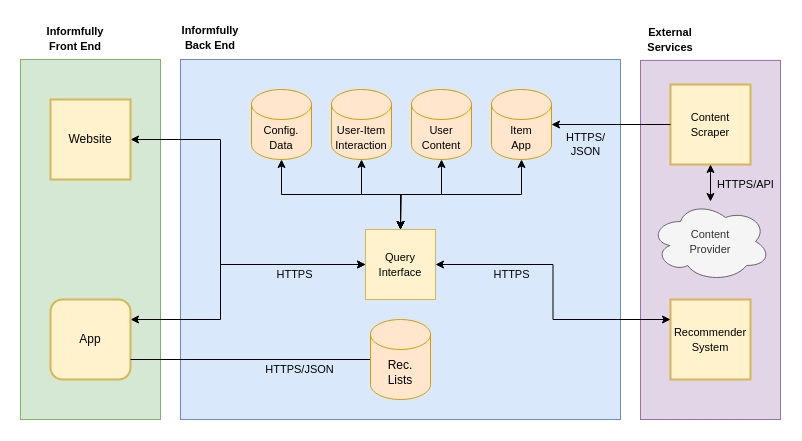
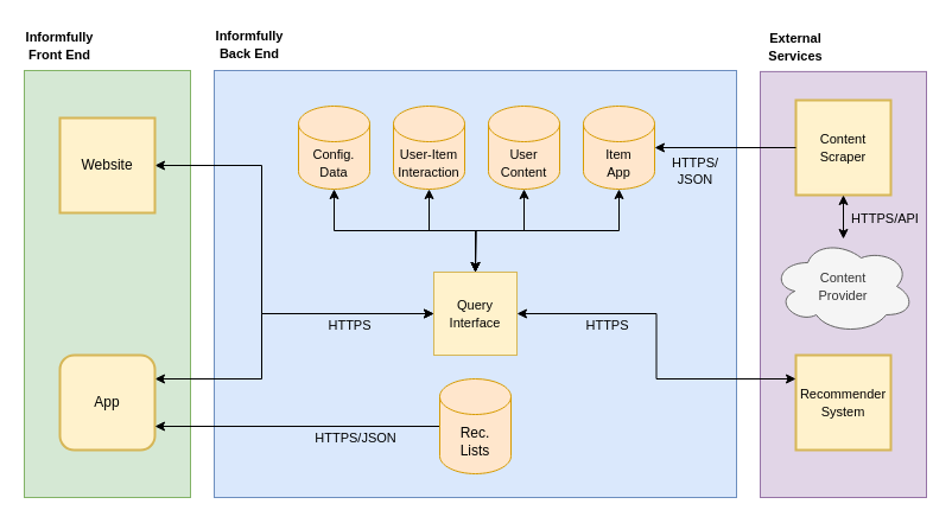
  <mxCell id="0" />
  <mxCell id="1" parent="0" />
  <mxCell id="2" value="" style="rounded=0;whiteSpace=wrap;html=1;fillColor=#dae8fc;strokeColor=#6c8ebf;fontStyle=0" parent="1" vertex="1"><mxGeometry x="180" y="59" width="440" height="360" as="geometry" /></mxCell>
  <mxCell id="3" value="" style="rounded=0;whiteSpace=wrap;html=1;fillColor=#e1d5e7;strokeColor=#9673a6;fontStyle=0" parent="1" vertex="1"><mxGeometry x="640" y="59.9" width="140" height="359.1" as="geometry" /></mxCell>
  <mxCell id="4" value="" style="rounded=0;whiteSpace=wrap;html=1;fillColor=#d5e8d4;strokeColor=#82b366;fontStyle=0" parent="1" vertex="1"><mxGeometry x="20" y="59" width="140" height="360" as="geometry" /></mxCell>
- <mxCell id="5" value="&lt;font style=&quot;font-size: 11px&quot;&gt;&lt;br&gt;Informfully&lt;br&gt;Front End&lt;/font&gt;" style="text;html=1;strokeColor=none;fillColor=none;align=center;verticalAlign=middle;whiteSpace=wrap;rounded=0;fontStyle=1" parent="1" vertex="1"><mxGeometry x="45" y="20" width="60" height="21" as="geometry" /></mxCell>
+ <mxCell id="5" value="&lt;font style=&quot;font-size: 11px&quot;&gt;&lt;br&gt;Informfully&lt;br&gt;Front End&lt;/font&gt;" style="text;html=1;strokeColor=none;fillColor=none;align=center;verticalAlign=middle;whiteSpace=wrap;rounded=0;fontStyle=1" parent="1" vertex="1"><mxGeometry x="20" y="20" width="60" height="21" as="geometry" /></mxCell>
  <mxCell id="6" value="&lt;font style=&quot;font-size: 11px&quot;&gt;&lt;br&gt;Informfully&lt;br&gt;Back End&lt;/font&gt;&lt;div&gt;&lt;/div&gt;" style="text;html=1;strokeColor=none;fillColor=none;align=center;verticalAlign=middle;whiteSpace=wrap;rounded=0;fontStyle=1" parent="1" vertex="1"><mxGeometry x="180" y="20" width="60" height="20" as="geometry" /></mxCell>
  <mxCell id="7" style="edgeStyle=orthogonalEdgeStyle;rounded=0;orthogonalLoop=1;jettySize=auto;html=1;exitX=1;exitY=0.25;exitDx=0;exitDy=0;entryX=0;entryY=0.5;entryDx=0;entryDy=0;startArrow=classic;startFill=1;strokeWidth=1;fontStyle=0" parent="1" source="8" target="22" edge="1"><mxGeometry relative="1" as="geometry"><Array as="points"><mxPoint x="220" y="319" /><mxPoint x="220" y="264" /></Array></mxGeometry></mxCell>
  <mxCell id="8" value="App" style="whiteSpace=wrap;html=1;aspect=fixed;fillColor=#fff2cc;strokeColor=#d6b656;strokeWidth=2;fontStyle=0;rounded=1;" parent="1" vertex="1"><mxGeometry x="50" y="299" width="80" height="80" as="geometry" /></mxCell>
  <mxCell id="9" value="HTTPS" style="edgeStyle=orthogonalEdgeStyle;rounded=0;orthogonalLoop=1;jettySize=auto;html=1;exitX=1;exitY=0.5;exitDx=0;exitDy=0;entryX=0;entryY=0.5;entryDx=0;entryDy=0;startArrow=classic;startFill=1;fontStyle=0;labelBackgroundColor=none;strokeWidth=1;" parent="1" source="10" target="22" edge="1"><mxGeometry x="0.611" y="-10" relative="1" as="geometry"><Array as="points"><mxPoint x="220" y="139" /><mxPoint x="220" y="264" /></Array><mxPoint x="-1" as="offset" /></mxGeometry></mxCell>
  <mxCell id="10" value="Website" style="whiteSpace=wrap;html=1;aspect=fixed;fillColor=#fff2cc;strokeColor=#d6b656;strokeWidth=2;fontStyle=0" parent="1" vertex="1"><mxGeometry x="50" y="99" width="80" height="80" as="geometry" /></mxCell>
- <mxCell id="11" value="&lt;span&gt;HTTPS/JSON&lt;/span&gt;" style="edgeStyle=orthogonalEdgeStyle;rounded=0;orthogonalLoop=1;jettySize=auto;html=1;entryX=1;entryY=0.75;entryDx=0;entryDy=0;startArrow=none;startFill=0;strokeWidth=1;labelBackgroundColor=none;fontStyle=0;endArrow=none;" parent="1" source="12" target="8" edge="1"><mxGeometry x="-0.407" y="10" relative="1" as="geometry"><mxPoint as="offset" /><mxPoint x="280" y="-103" as="sourcePoint" /><mxPoint x="280" y="-314" as="targetPoint" /></mxGeometry></mxCell>
+ <mxCell id="11" value="&lt;span&gt;HTTPS/JSON&lt;/span&gt;" style="edgeStyle=orthogonalEdgeStyle;rounded=0;orthogonalLoop=1;jettySize=auto;html=1;entryX=1;entryY=0.75;entryDx=0;entryDy=0;startArrow=none;startFill=0;strokeWidth=1;labelBackgroundColor=none;fontStyle=0" parent="1" source="12" target="8" edge="1"><mxGeometry x="-0.407" y="10" relative="1" as="geometry"><mxPoint as="offset" /><mxPoint x="280" y="-103" as="sourcePoint" /><mxPoint x="280" y="-314" as="targetPoint" /></mxGeometry></mxCell>
  <mxCell id="12" value="Rec.&lt;br&gt;Lists" style="shape=cylinder3;whiteSpace=wrap;html=1;boundedLbl=1;backgroundOutline=1;size=15;fillColor=#ffe6cc;strokeColor=#d79b00;fontStyle=0" parent="1" vertex="1"><mxGeometry x="370" y="319" width="60" height="80" as="geometry" /></mxCell>
  <mxCell id="13" value="&lt;font style=&quot;font-size: 11px&quot;&gt;External&lt;br&gt;Services&lt;/font&gt;" style="text;html=1;strokeColor=none;fillColor=none;align=center;verticalAlign=middle;whiteSpace=wrap;rounded=0;fontStyle=1" parent="1" vertex="1"><mxGeometry x="640" y="29" width="60" height="20" as="geometry" /></mxCell>
  <mxCell id="14" value="&lt;font style=&quot;font-size: 11px&quot;&gt;Content&lt;br&gt;Provider&lt;/font&gt;" style="ellipse;shape=cloud;whiteSpace=wrap;html=1;fillColor=#f5f5f5;strokeColor=#666666;fontColor=#333333;fontStyle=0" parent="1" vertex="1"><mxGeometry x="650" y="201" width="120" height="80" as="geometry" /></mxCell>
  <mxCell id="15" style="edgeStyle=orthogonalEdgeStyle;rounded=0;orthogonalLoop=1;jettySize=auto;html=1;exitX=0.5;exitY=1;exitDx=0;exitDy=0;exitPerimeter=0;strokeWidth=1;startArrow=classic;startFill=1;fontStyle=0" parent="1" source="16" target="22" edge="1"><mxGeometry relative="1" as="geometry" /></mxCell>
  <mxCell id="16" value="&lt;font style=&quot;font-size: 11px&quot;&gt;User-Item&lt;br&gt;Interaction&lt;/font&gt;" style="shape=cylinder3;whiteSpace=wrap;html=1;boundedLbl=1;backgroundOutline=1;size=15;fillColor=#ffe6cc;strokeColor=#d79b00;fontStyle=0" parent="1" vertex="1"><mxGeometry x="331" y="89" width="60" height="70" as="geometry" /></mxCell>
  <mxCell id="17" value="&lt;font style=&quot;font-size: 11px&quot;&gt;Recommender&lt;br&gt;System&lt;/font&gt;" style="whiteSpace=wrap;html=1;aspect=fixed;fillColor=#fff2cc;strokeColor=#d6b656;strokeWidth=2;fontStyle=0" parent="1" vertex="1"><mxGeometry x="670" y="299" width="80" height="80" as="geometry" /></mxCell>
  <mxCell id="18" value="" style="group;strokeWidth=2;fontStyle=0" parent="1" vertex="1" connectable="0"><mxGeometry x="670" y="84" width="80" height="80" as="geometry" /></mxCell>
  <mxCell id="19" value="" style="rounded=0;whiteSpace=wrap;html=1;fillColor=#fff2cc;strokeColor=#d6b656;strokeWidth=2;fontStyle=0" parent="18" vertex="1"><mxGeometry width="80" height="80" as="geometry" /></mxCell>
  <mxCell id="20" value="&lt;font style=&quot;font-size: 11px&quot;&gt;Content&lt;br&gt;Scraper&lt;/font&gt;" style="whiteSpace=wrap;html=1;aspect=fixed;fillColor=#fff2cc;strokeColor=none;fontStyle=0" parent="18" vertex="1"><mxGeometry x="5" y="5" width="70" height="70" as="geometry" /></mxCell>
  <mxCell id="21" value="" style="group;fontStyle=0" parent="1" vertex="1" connectable="0"><mxGeometry x="365" y="229" width="70" height="70" as="geometry" /></mxCell>
  <mxCell id="22" value="" style="rounded=0;whiteSpace=wrap;html=1;fillColor=#fff2cc;strokeColor=#d6b656;fontStyle=0" parent="21" vertex="1"><mxGeometry width="70" height="70" as="geometry" /></mxCell>
  <mxCell id="23" value="&lt;font style=&quot;font-size: 11px&quot;&gt;Query Interface&lt;/font&gt;" style="whiteSpace=wrap;html=1;aspect=fixed;fillColor=#fff2cc;strokeColor=none;fontStyle=0" parent="21" vertex="1"><mxGeometry x="8.205" y="8.205" width="53.594" height="53.594" as="geometry" /></mxCell>
  <mxCell id="24" style="edgeStyle=orthogonalEdgeStyle;rounded=0;orthogonalLoop=1;jettySize=auto;html=1;exitX=0.5;exitY=1;exitDx=0;exitDy=0;exitPerimeter=0;strokeWidth=1;startArrow=classic;startFill=1;fontStyle=0" parent="1" source="25" edge="1"><mxGeometry relative="1" as="geometry"><mxPoint x="400" y="229" as="targetPoint" /></mxGeometry></mxCell>
  <mxCell id="25" value="&lt;font style=&quot;font-size: 11px&quot;&gt;Item&lt;br&gt;App&lt;/font&gt;" style="shape=cylinder3;whiteSpace=wrap;html=1;boundedLbl=1;backgroundOutline=1;size=15;fillColor=#ffe6cc;strokeColor=#d79b00;fontStyle=0" parent="1" vertex="1"><mxGeometry x="491" y="89" width="60" height="70" as="geometry" /></mxCell>
  <mxCell id="26" style="edgeStyle=orthogonalEdgeStyle;rounded=0;orthogonalLoop=1;jettySize=auto;html=1;exitX=0.5;exitY=1;exitDx=0;exitDy=0;exitPerimeter=0;strokeWidth=1;startArrow=classic;startFill=1;fontStyle=0" parent="1" source="27" edge="1"><mxGeometry relative="1" as="geometry"><mxPoint x="400" y="229" as="targetPoint" /></mxGeometry></mxCell>
  <mxCell id="27" value="&lt;font style=&quot;font-size: 11px&quot;&gt;User&lt;br&gt;Content&lt;/font&gt;" style="shape=cylinder3;whiteSpace=wrap;html=1;boundedLbl=1;backgroundOutline=1;size=15;fillColor=#ffe6cc;strokeColor=#d79b00;fontStyle=0" parent="1" vertex="1"><mxGeometry x="411" y="89" width="60" height="70" as="geometry" /></mxCell>
  <mxCell id="28" style="edgeStyle=orthogonalEdgeStyle;rounded=0;orthogonalLoop=1;jettySize=auto;html=1;exitX=0;exitY=0.5;exitDx=0;exitDy=0;entryX=1;entryY=0.5;entryDx=0;entryDy=0;entryPerimeter=0;startArrow=none;startFill=0;endArrow=classic;endFill=1;strokeWidth=1;fontStyle=0" parent="1" source="19" target="25" edge="1"><mxGeometry relative="1" as="geometry" /></mxCell>
  <mxCell id="29" value="HTTPS/&lt;br&gt;JSON" style="edgeLabel;html=1;align=center;verticalAlign=middle;resizable=0;points=[];fontStyle=0;labelBackgroundColor=none;" parent="28" vertex="1" connectable="0"><mxGeometry x="-0.177" y="-4" relative="1" as="geometry"><mxPoint x="-37" y="23" as="offset" /></mxGeometry></mxCell>
  <mxCell id="30" style="edgeStyle=orthogonalEdgeStyle;rounded=0;orthogonalLoop=1;jettySize=auto;html=1;exitX=0.5;exitY=1;exitDx=0;exitDy=0;exitPerimeter=0;entryX=0.5;entryY=0;entryDx=0;entryDy=0;strokeWidth=1;startArrow=classic;startFill=1;fontStyle=0" parent="1" source="31" target="22" edge="1"><mxGeometry relative="1" as="geometry" /></mxCell>
  <mxCell id="31" value="&lt;span style=&quot;font-size: 11px&quot;&gt;Config.&lt;br&gt;Data&lt;br&gt;&lt;/span&gt;" style="shape=cylinder3;whiteSpace=wrap;html=1;boundedLbl=1;backgroundOutline=1;size=15;fillColor=#ffe6cc;strokeColor=#d79b00;fontStyle=0" parent="1" vertex="1"><mxGeometry x="251" y="89" width="60" height="70" as="geometry" /></mxCell>
  <mxCell id="32" style="edgeStyle=orthogonalEdgeStyle;rounded=0;orthogonalLoop=1;jettySize=auto;html=1;exitX=0.5;exitY=1;exitDx=0;exitDy=0;strokeWidth=1;startArrow=classic;startFill=1;fontStyle=0" parent="1" source="19" target="14" edge="1"><mxGeometry relative="1" as="geometry" /></mxCell>
  <mxCell id="33" value="HTTPS/API" style="edgeLabel;html=1;align=center;verticalAlign=middle;resizable=0;points=[];fontStyle=0;labelBackgroundColor=none;" parent="32" vertex="1" connectable="0"><mxGeometry x="0.6" y="2" relative="1" as="geometry"><mxPoint x="32" y="-9" as="offset" /></mxGeometry></mxCell>
  <mxCell id="34" style="edgeStyle=orthogonalEdgeStyle;rounded=0;orthogonalLoop=1;jettySize=auto;html=1;exitX=1;exitY=0.5;exitDx=0;exitDy=0;entryX=0;entryY=0.25;entryDx=0;entryDy=0;strokeWidth=1;startArrow=classic;startFill=1;fontStyle=0" parent="1" source="22" target="17" edge="1"><mxGeometry relative="1" as="geometry" /></mxCell>
  <mxCell id="35" value="&lt;span&gt;HTTPS&lt;/span&gt;" style="edgeLabel;html=1;align=center;verticalAlign=middle;resizable=0;points=[];labelBackgroundColor=none;fontStyle=0" parent="34" vertex="1" connectable="0"><mxGeometry x="-0.395" y="1" relative="1" as="geometry"><mxPoint x="-13" y="10" as="offset" /></mxGeometry></mxCell>
